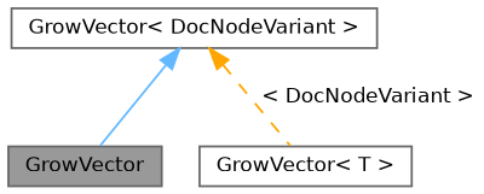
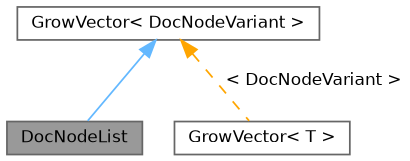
  digraph {
    node [color=gray40 fillcolor=white fontname=Helvetica fontsize=10 shape=box style=filled]
    edge [dir=back fontname=Helvetica fontsize=10 labelfontname=Helvetica labelfontsize=10]
-   n1 [fillcolor=grey60 fontcolor=black height=0.2 label=GrowVector width=0.4]
+   n1 [fillcolor=grey60 fontcolor=black height=0.2 label=DocNodeList width=0.4]
    n2 [height=0.2 label="GrowVector\< DocNodeVariant \>" width=0.4]
    n3 [height=0.2 label="GrowVector\< T \>" width=0.4]
    n2 -> n1 [color=steelblue1 style=solid]
    n2 -> n3 [color=orange label=" \< DocNodeVariant \>" style=dashed]
  }
